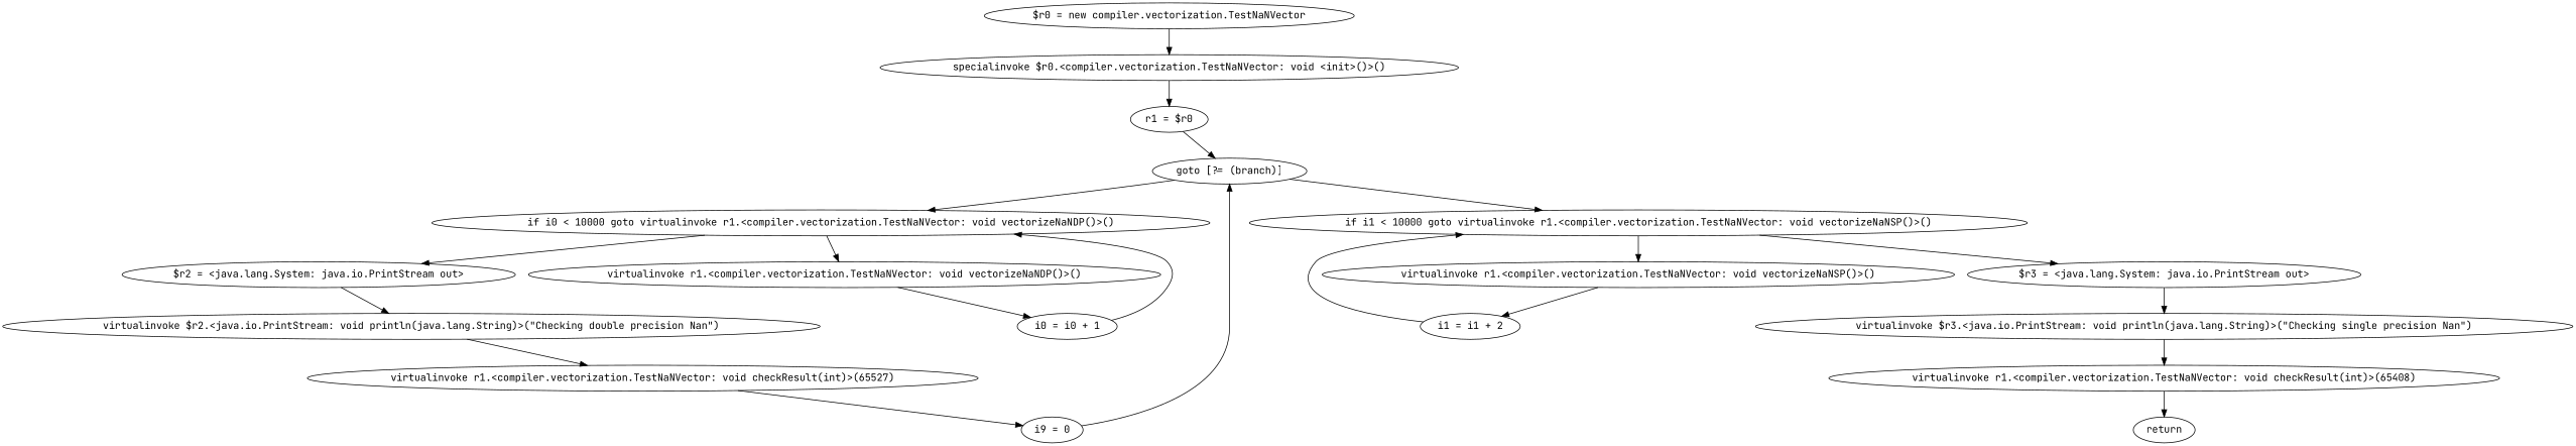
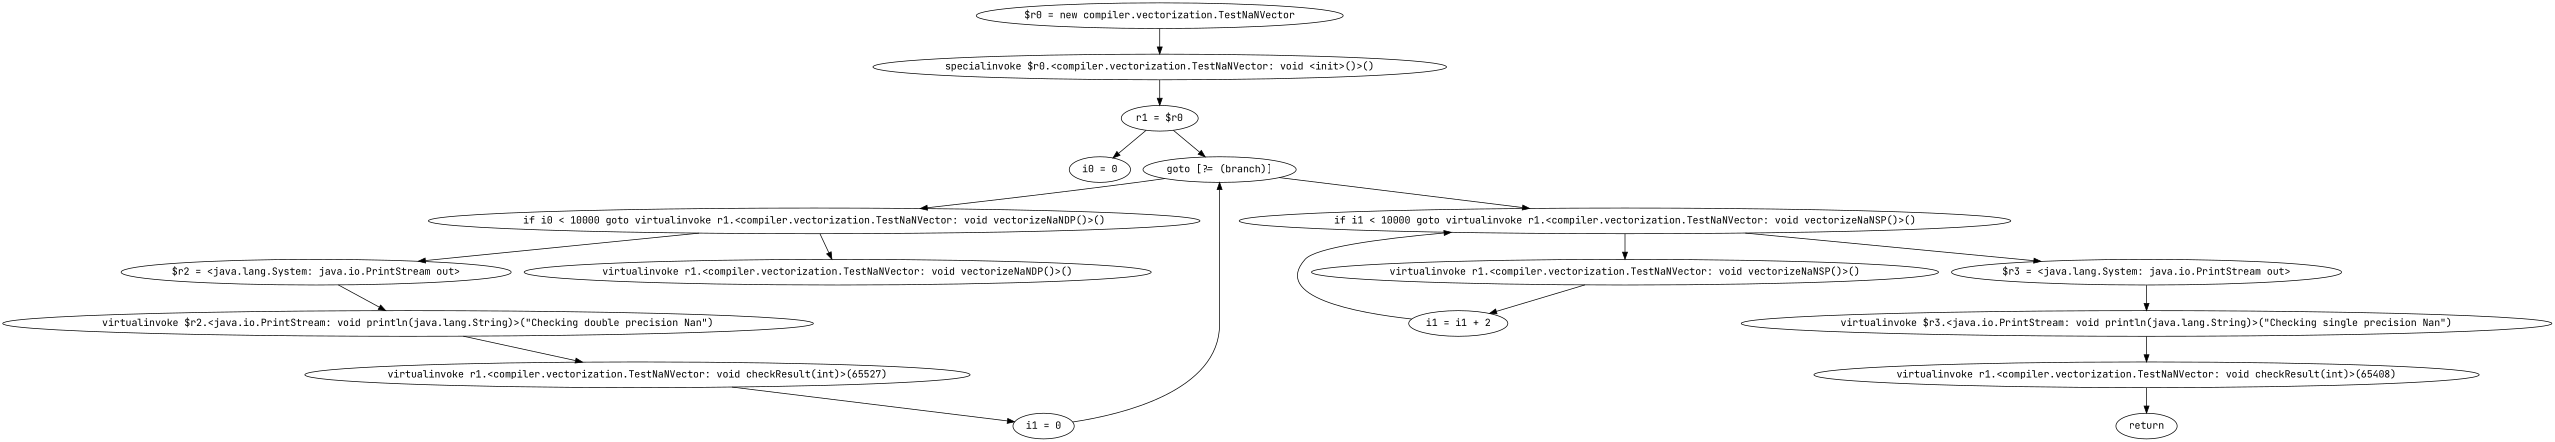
  digraph {
    fontname="JetBrains Mono"
    node [fontname="JetBrains Mono"]
    edge [fontname="JetBrains Mono"]
    "$r0 = new compiler.vectorization.TestNaNVector"
    "specialinvoke $r0.<compiler.vectorization.TestNaNVector: void <init>()>()"
    "r1 = $r0"
+   "i0 = 0"
    "goto [?= (branch)]"
    "if i0 < 10000 goto virtualinvoke r1.<compiler.vectorization.TestNaNVector: void vectorizeNaNDP()>()"
    "if i1 < 10000 goto virtualinvoke r1.<compiler.vectorization.TestNaNVector: void vectorizeNaNSP()>()"
    "virtualinvoke r1.<compiler.vectorization.TestNaNVector: void vectorizeNaNDP()>()"
    "$r2 = <java.lang.System: java.io.PrintStream out>"
    "virtualinvoke r1.<compiler.vectorization.TestNaNVector: void vectorizeNaNSP()>()"
    "$r3 = <java.lang.System: java.io.PrintStream out>"
-   "i0 = i0 + 1"
    "virtualinvoke $r2.<java.io.PrintStream: void println(java.lang.String)>(\"Checking double precision Nan\")"
    "virtualinvoke r1.<compiler.vectorization.TestNaNVector: void checkResult(int)>(65527)"
-   "i1 = 0" [label="i9 = 0"]
+   "i1 = 0"
    n16 [label="i1 = i1 + 2"]
    "virtualinvoke $r3.<java.io.PrintStream: void println(java.lang.String)>(\"Checking single precision Nan\")"
    "virtualinvoke r1.<compiler.vectorization.TestNaNVector: void checkResult(int)>(65408)"
    return
    "$r0 = new compiler.vectorization.TestNaNVector" -> "specialinvoke $r0.<compiler.vectorization.TestNaNVector: void <init>()>()"
    "specialinvoke $r0.<compiler.vectorization.TestNaNVector: void <init>()>()" -> "r1 = $r0"
+   "r1 = $r0" -> "i0 = 0"
    "r1 = $r0" -> "goto [?= (branch)]"
    "goto [?= (branch)]" -> "if i0 < 10000 goto virtualinvoke r1.<compiler.vectorization.TestNaNVector: void vectorizeNaNDP()>()"
    "goto [?= (branch)]" -> "if i1 < 10000 goto virtualinvoke r1.<compiler.vectorization.TestNaNVector: void vectorizeNaNSP()>()"
    "if i0 < 10000 goto virtualinvoke r1.<compiler.vectorization.TestNaNVector: void vectorizeNaNDP()>()" -> "virtualinvoke r1.<compiler.vectorization.TestNaNVector: void vectorizeNaNDP()>()"
    "if i0 < 10000 goto virtualinvoke r1.<compiler.vectorization.TestNaNVector: void vectorizeNaNDP()>()" -> "$r2 = <java.lang.System: java.io.PrintStream out>"
    "if i1 < 10000 goto virtualinvoke r1.<compiler.vectorization.TestNaNVector: void vectorizeNaNSP()>()" -> "virtualinvoke r1.<compiler.vectorization.TestNaNVector: void vectorizeNaNSP()>()"
    "if i1 < 10000 goto virtualinvoke r1.<compiler.vectorization.TestNaNVector: void vectorizeNaNSP()>()" -> "$r3 = <java.lang.System: java.io.PrintStream out>"
-   "virtualinvoke r1.<compiler.vectorization.TestNaNVector: void vectorizeNaNDP()>()" -> "i0 = i0 + 1"
    "$r2 = <java.lang.System: java.io.PrintStream out>" -> "virtualinvoke $r2.<java.io.PrintStream: void println(java.lang.String)>(\"Checking double precision Nan\")"
    "virtualinvoke r1.<compiler.vectorization.TestNaNVector: void vectorizeNaNSP()>()" -> n16
    "$r3 = <java.lang.System: java.io.PrintStream out>" -> "virtualinvoke $r3.<java.io.PrintStream: void println(java.lang.String)>(\"Checking single precision Nan\")"
-   "i0 = i0 + 1" -> "if i0 < 10000 goto virtualinvoke r1.<compiler.vectorization.TestNaNVector: void vectorizeNaNDP()>()"
    "virtualinvoke $r2.<java.io.PrintStream: void println(java.lang.String)>(\"Checking double precision Nan\")" -> "virtualinvoke r1.<compiler.vectorization.TestNaNVector: void checkResult(int)>(65527)"
    "virtualinvoke r1.<compiler.vectorization.TestNaNVector: void checkResult(int)>(65527)" -> "i1 = 0"
    "i1 = 0" -> "goto [?= (branch)]"
    n16 -> "if i1 < 10000 goto virtualinvoke r1.<compiler.vectorization.TestNaNVector: void vectorizeNaNSP()>()"
    "virtualinvoke $r3.<java.io.PrintStream: void println(java.lang.String)>(\"Checking single precision Nan\")" -> "virtualinvoke r1.<compiler.vectorization.TestNaNVector: void checkResult(int)>(65408)"
    "virtualinvoke r1.<compiler.vectorization.TestNaNVector: void checkResult(int)>(65408)" -> return
  }
